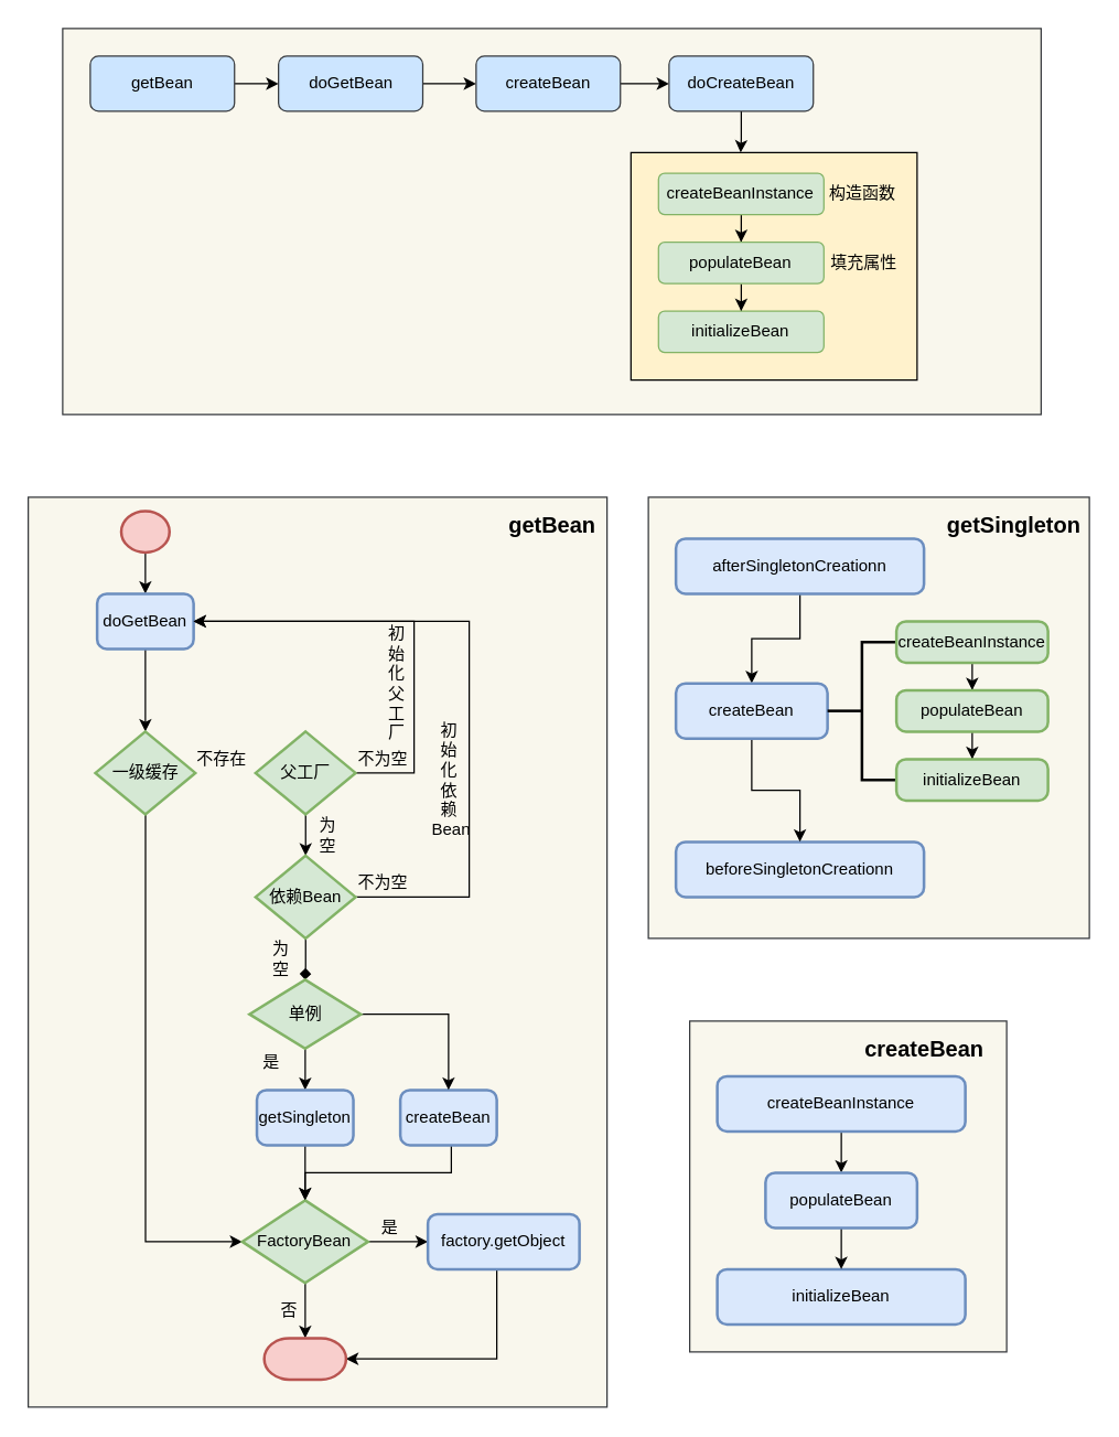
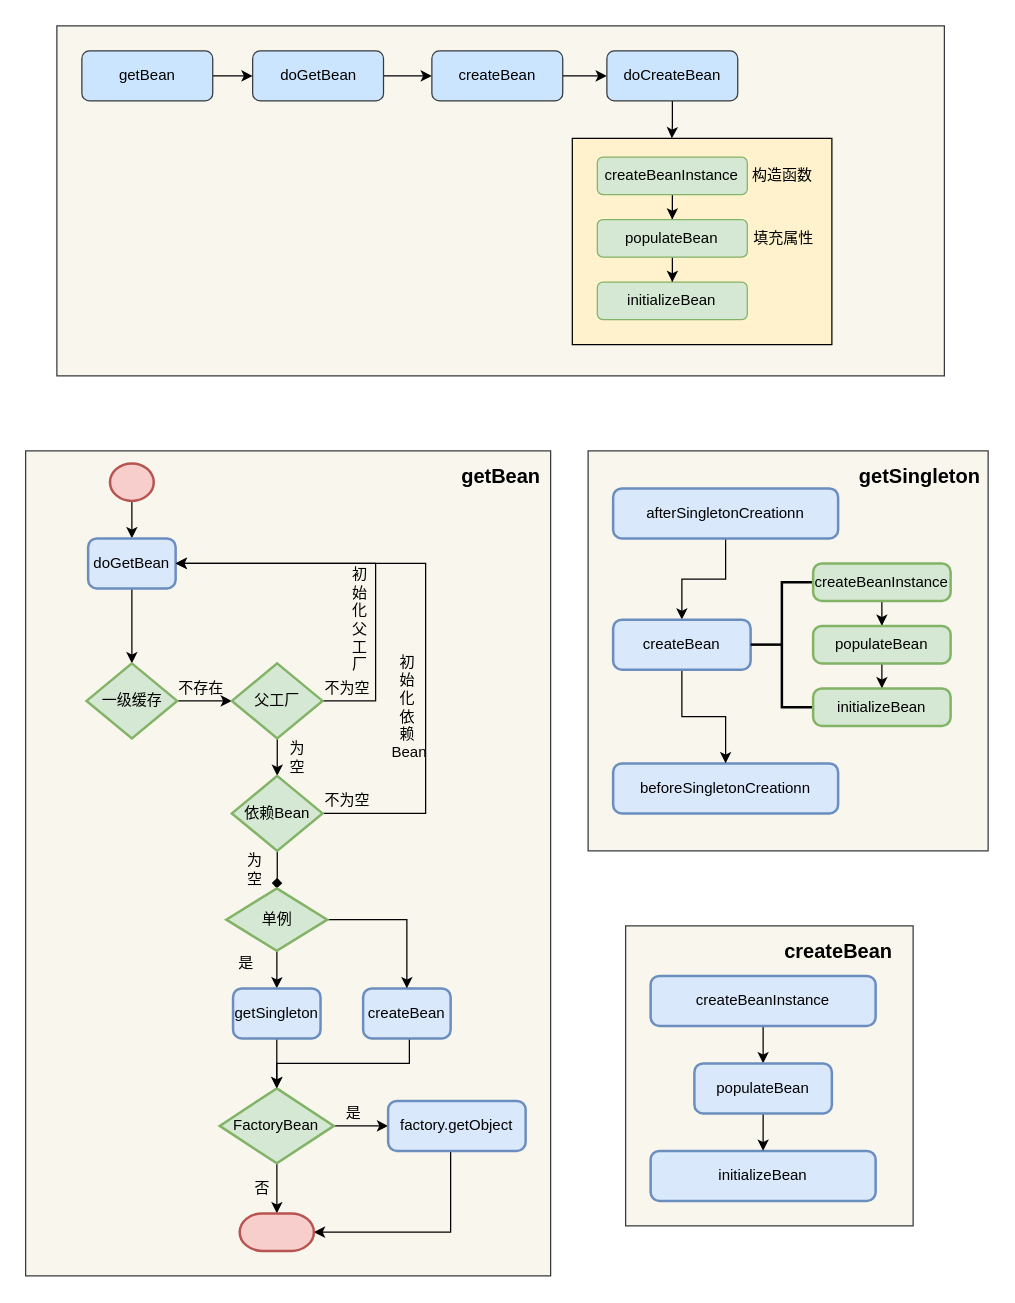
  <mxCell id="0" />
  <mxCell id="1" parent="0" />
  <mxCell id="2" value="" style="rounded=0;whiteSpace=wrap;html=1;strokeColor=#36393d;strokeWidth=1;fillColor=#f9f7ed;" vertex="1" parent="1"><mxGeometry x="470" y="360" width="320" height="320" as="geometry" /></mxCell>
  <mxCell id="3" value="" style="rounded=0;whiteSpace=wrap;html=1;strokeColor=#36393d;strokeWidth=1;fillColor=#f9f7ed;" vertex="1" parent="1"><mxGeometry x="45" y="20" width="710" height="280" as="geometry" /></mxCell>
  <mxCell id="4" value="" style="rounded=0;whiteSpace=wrap;html=1;fillColor=#fff2cc;" vertex="1" parent="1"><mxGeometry x="457.35" y="110" width="207.65" height="165" as="geometry" /></mxCell>
  <mxCell id="5" value="" style="rounded=0;whiteSpace=wrap;html=1;fillColor=#f9f7ed;strokeColor=#36393d;" vertex="1" parent="1"><mxGeometry x="20" y="360" width="420" height="660" as="geometry" /></mxCell>
  <mxCell id="6" value="" style="edgeStyle=orthogonalEdgeStyle;rounded=0;orthogonalLoop=1;jettySize=auto;html=1;" edge="1" parent="1" source="7" target="9"><mxGeometry relative="1" as="geometry"><Array as="points"><mxPoint x="105" y="400" /><mxPoint x="105" y="400" /></Array></mxGeometry></mxCell>
  <mxCell id="7" value="" style="strokeWidth=2;html=1;shape=mxgraph.flowchart.start_2;whiteSpace=wrap;fillColor=#f8cecc;strokeColor=#b85450;" vertex="1" parent="1"><mxGeometry x="87.5" y="370" width="35" height="30" as="geometry" /></mxCell>
  <mxCell id="8" value="" style="edgeStyle=orthogonalEdgeStyle;rounded=0;orthogonalLoop=1;jettySize=auto;html=1;entryX=0.5;entryY=0;entryDx=0;entryDy=0;entryPerimeter=0;" edge="1" parent="1" source="9" target="12"><mxGeometry relative="1" as="geometry"><mxPoint x="105" y="450" as="targetPoint" /></mxGeometry></mxCell>
  <mxCell id="9" value="doGetBean" style="rounded=1;whiteSpace=wrap;html=1;absoluteArcSize=1;arcSize=14;strokeWidth=2;fillColor=#dae8fc;strokeColor=#6c8ebf;" vertex="1" parent="1"><mxGeometry x="70" y="430" width="70" height="40" as="geometry" /></mxCell>
- <mxCell id="11" style="edgeStyle=orthogonalEdgeStyle;rounded=0;orthogonalLoop=1;jettySize=auto;html=1;entryX=0;entryY=0.5;entryDx=0;entryDy=0;entryPerimeter=0;" edge="1" parent="1" source="12" target="28"><mxGeometry relative="1" as="geometry"><Array as="points"><mxPoint x="105" y="900" /></Array></mxGeometry></mxCell>
+ <mxCell id="10" value="" style="edgeStyle=orthogonalEdgeStyle;rounded=0;orthogonalLoop=1;jettySize=auto;html=1;" edge="1" parent="1" source="12" target="15"><mxGeometry relative="1" as="geometry" /></mxCell>
  <mxCell id="12" value="一级缓存" style="strokeWidth=2;html=1;shape=mxgraph.flowchart.decision;whiteSpace=wrap;fillColor=#d5e8d4;strokeColor=#82b366;" vertex="1" parent="1"><mxGeometry x="68.75" y="530" width="72.5" height="60" as="geometry" /></mxCell>
  <mxCell id="13" style="edgeStyle=orthogonalEdgeStyle;rounded=0;orthogonalLoop=1;jettySize=auto;html=1;entryX=1;entryY=0.5;entryDx=0;entryDy=0;exitX=1;exitY=0.5;exitDx=0;exitDy=0;exitPerimeter=0;" edge="1" parent="1" source="15" target="9"><mxGeometry relative="1" as="geometry"><Array as="points"><mxPoint x="300" y="560" /><mxPoint x="300" y="450" /></Array></mxGeometry></mxCell>
  <mxCell id="14" value="" style="edgeStyle=orthogonalEdgeStyle;rounded=0;orthogonalLoop=1;jettySize=auto;html=1;" edge="1" parent="1" source="15" target="20"><mxGeometry relative="1" as="geometry" /></mxCell>
  <mxCell id="15" value="父工厂" style="strokeWidth=2;html=1;shape=mxgraph.flowchart.decision;whiteSpace=wrap;fillColor=#d5e8d4;strokeColor=#82b366;" vertex="1" parent="1"><mxGeometry x="185" y="530" width="72.5" height="60" as="geometry" /></mxCell>
  <mxCell id="16" value="不为空" style="text;html=1;resizable=0;autosize=1;align=center;verticalAlign=middle;points=[];fillColor=none;strokeColor=none;rounded=0;" vertex="1" parent="1"><mxGeometry x="251.88" y="540" width="50" height="20" as="geometry" /></mxCell>
  <mxCell id="17" value="不存在" style="text;html=1;resizable=0;autosize=1;align=center;verticalAlign=middle;points=[];fillColor=none;strokeColor=none;rounded=0;" vertex="1" parent="1"><mxGeometry x="135" y="540" width="50" height="20" as="geometry" /></mxCell>
  <mxCell id="18" style="edgeStyle=orthogonalEdgeStyle;rounded=0;orthogonalLoop=1;jettySize=auto;html=1;entryX=1;entryY=0.5;entryDx=0;entryDy=0;" edge="1" parent="1" source="20" target="9"><mxGeometry relative="1" as="geometry"><Array as="points"><mxPoint x="340" y="650" /><mxPoint x="340" y="450" /></Array></mxGeometry></mxCell>
  <mxCell id="19" value="" style="edgeStyle=orthogonalEdgeStyle;rounded=0;orthogonalLoop=1;jettySize=auto;html=1;endArrow=diamond;" edge="1" parent="1" source="20" target="38"><mxGeometry relative="1" as="geometry" /></mxCell>
  <mxCell id="20" value="依赖Bean" style="strokeWidth=2;html=1;shape=mxgraph.flowchart.decision;whiteSpace=wrap;fillColor=#d5e8d4;strokeColor=#82b366;" vertex="1" parent="1"><mxGeometry x="185" y="620" width="72.5" height="60" as="geometry" /></mxCell>
  <mxCell id="21" value="不为空" style="text;html=1;resizable=0;autosize=1;align=center;verticalAlign=middle;points=[];fillColor=none;strokeColor=none;rounded=0;" vertex="1" parent="1"><mxGeometry x="251.88" y="630" width="50" height="20" as="geometry" /></mxCell>
  <mxCell id="22" value="初&lt;br&gt;始&lt;br&gt;化&lt;br&gt;依&lt;br&gt;赖&lt;br&gt;&amp;nbsp;Bean" style="text;html=1;resizable=0;autosize=1;align=center;verticalAlign=middle;points=[];fillColor=none;strokeColor=none;rounded=0;" vertex="1" parent="1"><mxGeometry x="300" y="520" width="50" height="90" as="geometry" /></mxCell>
  <mxCell id="23" value="初&lt;br&gt;始&lt;br&gt;化&lt;br&gt;父&lt;br&gt;工&lt;br&gt;厂" style="text;html=1;resizable=0;autosize=1;align=center;verticalAlign=middle;points=[];fillColor=none;strokeColor=none;rounded=0;" vertex="1" parent="1"><mxGeometry x="271.88" y="450" width="30" height="90" as="geometry" /></mxCell>
  <mxCell id="24" style="edgeStyle=orthogonalEdgeStyle;rounded=0;orthogonalLoop=1;jettySize=auto;html=1;entryX=0.5;entryY=0;entryDx=0;entryDy=0;entryPerimeter=0;" edge="1" parent="1" source="25" target="28"><mxGeometry relative="1" as="geometry"><Array as="points"><mxPoint x="327" y="850" /><mxPoint x="221" y="850" /></Array></mxGeometry></mxCell>
  <mxCell id="25" value="createBean" style="rounded=1;whiteSpace=wrap;html=1;absoluteArcSize=1;arcSize=14;strokeWidth=2;fillColor=#dae8fc;strokeColor=#6c8ebf;" vertex="1" parent="1"><mxGeometry x="290" y="790" width="70" height="40" as="geometry" /></mxCell>
  <mxCell id="26" value="" style="edgeStyle=orthogonalEdgeStyle;rounded=0;orthogonalLoop=1;jettySize=auto;html=1;" edge="1" parent="1" source="28" target="30"><mxGeometry relative="1" as="geometry" /></mxCell>
  <mxCell id="27" value="" style="edgeStyle=orthogonalEdgeStyle;rounded=0;orthogonalLoop=1;jettySize=auto;html=1;" edge="1" parent="1" source="28" target="31"><mxGeometry relative="1" as="geometry" /></mxCell>
  <mxCell id="28" value="FactoryBean" style="strokeWidth=2;html=1;shape=mxgraph.flowchart.decision;whiteSpace=wrap;fillColor=#d5e8d4;strokeColor=#82b366;" vertex="1" parent="1"><mxGeometry x="175.31" y="870" width="91.25" height="60" as="geometry" /></mxCell>
  <mxCell id="29" style="edgeStyle=orthogonalEdgeStyle;rounded=0;orthogonalLoop=1;jettySize=auto;html=1;entryX=1;entryY=0.5;entryDx=0;entryDy=0;entryPerimeter=0;exitX=0.5;exitY=1;exitDx=0;exitDy=0;" edge="1" parent="1" source="30" target="31"><mxGeometry relative="1" as="geometry"><mxPoint x="365" y="960" as="sourcePoint" /><Array as="points"><mxPoint x="360" y="920" /><mxPoint x="360" y="985" /></Array></mxGeometry></mxCell>
  <mxCell id="30" value="factory.getObject" style="rounded=1;whiteSpace=wrap;html=1;absoluteArcSize=1;arcSize=14;strokeWidth=2;fillColor=#dae8fc;strokeColor=#6c8ebf;" vertex="1" parent="1"><mxGeometry x="310" y="880" width="110" height="40" as="geometry" /></mxCell>
  <mxCell id="31" value="" style="strokeWidth=2;html=1;shape=mxgraph.flowchart.terminator;whiteSpace=wrap;fillColor=#f8cecc;strokeColor=#b85450;" vertex="1" parent="1"><mxGeometry x="191.25" y="970" width="59.37" height="30" as="geometry" /></mxCell>
  <mxCell id="32" value="是" style="text;html=1;resizable=0;autosize=1;align=center;verticalAlign=middle;points=[];fillColor=none;strokeColor=none;rounded=0;" vertex="1" parent="1"><mxGeometry x="266.56" y="880" width="30" height="20" as="geometry" /></mxCell>
  <mxCell id="33" value="否" style="text;html=1;resizable=0;autosize=1;align=center;verticalAlign=middle;points=[];fillColor=none;strokeColor=none;rounded=0;" vertex="1" parent="1"><mxGeometry x="193.96" y="940" width="30" height="20" as="geometry" /></mxCell>
  <mxCell id="34" value="为&lt;br&gt;空" style="text;html=1;resizable=0;autosize=1;align=center;verticalAlign=middle;points=[];fillColor=none;strokeColor=none;rounded=0;" vertex="1" parent="1"><mxGeometry x="187.88" y="680" width="30" height="30" as="geometry" /></mxCell>
  <mxCell id="35" value="为&lt;br&gt;空" style="text;html=1;resizable=0;autosize=1;align=center;verticalAlign=middle;points=[];fillColor=none;strokeColor=none;rounded=0;" vertex="1" parent="1"><mxGeometry x="221.88" y="590" width="30" height="30" as="geometry" /></mxCell>
  <mxCell id="36" value="" style="edgeStyle=orthogonalEdgeStyle;rounded=0;orthogonalLoop=1;jettySize=auto;html=1;entryX=0.5;entryY=0;entryDx=0;entryDy=0;" edge="1" parent="1" source="38" target="25"><mxGeometry relative="1" as="geometry" /></mxCell>
  <mxCell id="37" value="" style="edgeStyle=orthogonalEdgeStyle;rounded=0;orthogonalLoop=1;jettySize=auto;html=1;entryX=0.5;entryY=0;entryDx=0;entryDy=0;" edge="1" parent="1" source="38" target="40"><mxGeometry relative="1" as="geometry" /></mxCell>
  <mxCell id="38" value="单例" style="strokeWidth=2;html=1;shape=mxgraph.flowchart.decision;whiteSpace=wrap;fillColor=#d5e8d4;strokeColor=#82b366;" vertex="1" parent="1"><mxGeometry x="180.56" y="710" width="80.75" height="50" as="geometry" /></mxCell>
  <mxCell id="39" value="" style="edgeStyle=orthogonalEdgeStyle;rounded=0;orthogonalLoop=1;jettySize=auto;html=1;entryX=0.5;entryY=0;entryDx=0;entryDy=0;entryPerimeter=0;" edge="1" parent="1" source="40" target="28"><mxGeometry relative="1" as="geometry" /></mxCell>
  <mxCell id="40" value="getSingleton" style="rounded=1;whiteSpace=wrap;html=1;absoluteArcSize=1;arcSize=14;strokeWidth=2;fillColor=#dae8fc;strokeColor=#6c8ebf;" vertex="1" parent="1"><mxGeometry x="185.93" y="790" width="70" height="40" as="geometry" /></mxCell>
  <mxCell id="41" value="是" style="text;html=1;resizable=0;autosize=1;align=center;verticalAlign=middle;points=[];fillColor=none;strokeColor=none;rounded=0;" vertex="1" parent="1"><mxGeometry x="180.56" y="760" width="30" height="20" as="geometry" /></mxCell>
  <mxCell id="42" value="&lt;b&gt;&lt;font style=&quot;font-size: 16px&quot;&gt;getBean&lt;/font&gt;&lt;/b&gt;" style="text;html=1;resizable=0;autosize=1;align=center;verticalAlign=middle;points=[];fillColor=none;strokeColor=none;rounded=0;" vertex="1" parent="1"><mxGeometry x="360" y="370" width="80" height="20" as="geometry" /></mxCell>
  <mxCell id="43" value="" style="edgeStyle=orthogonalEdgeStyle;rounded=0;orthogonalLoop=1;jettySize=auto;html=1;" edge="1" parent="1" source="44" target="46"><mxGeometry relative="1" as="geometry" /></mxCell>
  <mxCell id="44" value="getBean" style="rounded=1;whiteSpace=wrap;html=1;fillColor=#cce5ff;strokeColor=#36393d;" vertex="1" parent="1"><mxGeometry x="65" y="40" width="104.69" height="40" as="geometry" /></mxCell>
  <mxCell id="45" value="" style="edgeStyle=orthogonalEdgeStyle;rounded=0;orthogonalLoop=1;jettySize=auto;html=1;" edge="1" parent="1" source="46" target="48"><mxGeometry relative="1" as="geometry" /></mxCell>
  <mxCell id="46" value="doGetBean" style="rounded=1;whiteSpace=wrap;html=1;fillColor=#cce5ff;strokeColor=#36393d;" vertex="1" parent="1"><mxGeometry x="201.62" y="40" width="104.69" height="40" as="geometry" /></mxCell>
  <mxCell id="47" value="" style="edgeStyle=orthogonalEdgeStyle;rounded=0;orthogonalLoop=1;jettySize=auto;html=1;" edge="1" parent="1" source="48" target="50"><mxGeometry relative="1" as="geometry" /></mxCell>
  <mxCell id="48" value="createBean" style="rounded=1;whiteSpace=wrap;html=1;fillColor=#cce5ff;strokeColor=#36393d;" vertex="1" parent="1"><mxGeometry x="345" y="40" width="104.69" height="40" as="geometry" /></mxCell>
  <mxCell id="49" value="" style="edgeStyle=orthogonalEdgeStyle;rounded=0;orthogonalLoop=1;jettySize=auto;html=1;" edge="1" parent="1" source="50"><mxGeometry relative="1" as="geometry"><mxPoint x="537" y="110" as="targetPoint" /></mxGeometry></mxCell>
  <mxCell id="50" value="doCreateBean" style="rounded=1;whiteSpace=wrap;html=1;fillColor=#cce5ff;strokeColor=#36393d;" vertex="1" parent="1"><mxGeometry x="485" y="40" width="104.69" height="40" as="geometry" /></mxCell>
  <mxCell id="51" value="" style="edgeStyle=orthogonalEdgeStyle;rounded=0;orthogonalLoop=1;jettySize=auto;html=1;entryX=0.5;entryY=0;entryDx=0;entryDy=0;" edge="1" parent="1" source="52" target="54"><mxGeometry relative="1" as="geometry"><mxPoint x="537.35" y="195" as="targetPoint" /></mxGeometry></mxCell>
  <mxCell id="52" value="createBeanInstance" style="rounded=1;whiteSpace=wrap;html=1;fillColor=#d5e8d4;strokeColor=#82b366;" vertex="1" parent="1"><mxGeometry x="477.35" y="125" width="120" height="30" as="geometry" /></mxCell>
  <mxCell id="53" value="" style="edgeStyle=orthogonalEdgeStyle;rounded=0;orthogonalLoop=1;jettySize=auto;html=1;" edge="1" parent="1" source="54" target="55"><mxGeometry relative="1" as="geometry" /></mxCell>
  <mxCell id="54" value="populateBean" style="rounded=1;whiteSpace=wrap;html=1;fillColor=#d5e8d4;strokeColor=#82b366;" vertex="1" parent="1"><mxGeometry x="477.35" y="175" width="120" height="30" as="geometry" /></mxCell>
  <mxCell id="55" value="initializeBean" style="rounded=1;whiteSpace=wrap;html=1;fillColor=#d5e8d4;strokeColor=#82b366;" vertex="1" parent="1"><mxGeometry x="477.35" y="225" width="120" height="30" as="geometry" /></mxCell>
  <mxCell id="56" value="构造函数" style="text;html=1;resizable=0;autosize=1;align=center;verticalAlign=middle;points=[];fillColor=none;strokeColor=none;rounded=0;" vertex="1" parent="1"><mxGeometry x="595" y="130" width="60" height="20" as="geometry" /></mxCell>
  <mxCell id="57" value="填充属性" style="text;html=1;resizable=0;autosize=1;align=center;verticalAlign=middle;points=[];fillColor=none;strokeColor=none;rounded=0;" vertex="1" parent="1"><mxGeometry x="596" y="180" width="60" height="20" as="geometry" /></mxCell>
  <mxCell id="58" value="" style="edgeStyle=orthogonalEdgeStyle;rounded=0;orthogonalLoop=1;jettySize=auto;html=1;entryX=0.5;entryY=0;entryDx=0;entryDy=0;" edge="1" parent="1" source="59" target="62"><mxGeometry relative="1" as="geometry" /></mxCell>
  <mxCell id="59" value="afterSingletonCreationn" style="rounded=1;whiteSpace=wrap;html=1;absoluteArcSize=1;arcSize=14;strokeWidth=2;fillColor=#dae8fc;strokeColor=#6c8ebf;" vertex="1" parent="1"><mxGeometry x="490" y="390" width="180" height="40" as="geometry" /></mxCell>
  <mxCell id="60" value="beforeSingletonCreationn" style="rounded=1;whiteSpace=wrap;html=1;absoluteArcSize=1;arcSize=14;strokeWidth=2;fillColor=#dae8fc;strokeColor=#6c8ebf;" vertex="1" parent="1"><mxGeometry x="490" y="610" width="180" height="40" as="geometry" /></mxCell>
  <mxCell id="61" value="" style="edgeStyle=orthogonalEdgeStyle;rounded=0;orthogonalLoop=1;jettySize=auto;html=1;" edge="1" parent="1" source="62" target="60"><mxGeometry relative="1" as="geometry" /></mxCell>
  <mxCell id="62" value="createBean" style="rounded=1;whiteSpace=wrap;html=1;absoluteArcSize=1;arcSize=14;strokeWidth=2;fillColor=#dae8fc;strokeColor=#6c8ebf;" vertex="1" parent="1"><mxGeometry x="490" y="495" width="110" height="40" as="geometry" /></mxCell>
  <mxCell id="63" value="" style="strokeWidth=2;html=1;shape=mxgraph.flowchart.annotation_2;align=left;labelPosition=right;pointerEvents=1;fillColor=none;" vertex="1" parent="1"><mxGeometry x="600" y="465" width="50" height="100" as="geometry" /></mxCell>
  <mxCell id="64" value="" style="edgeStyle=orthogonalEdgeStyle;rounded=0;orthogonalLoop=1;jettySize=auto;html=1;entryX=0.5;entryY=0;entryDx=0;entryDy=0;" edge="1" parent="1" source="65" target="67"><mxGeometry relative="1" as="geometry" /></mxCell>
  <mxCell id="65" value="createBeanInstance" style="rounded=1;whiteSpace=wrap;html=1;absoluteArcSize=1;arcSize=14;strokeWidth=2;fillColor=#d5e8d4;strokeColor=#82b366;" vertex="1" parent="1"><mxGeometry x="650" y="450" width="110" height="30" as="geometry" /></mxCell>
  <mxCell id="66" value="" style="edgeStyle=orthogonalEdgeStyle;rounded=0;orthogonalLoop=1;jettySize=auto;html=1;" edge="1" parent="1" source="67" target="68"><mxGeometry relative="1" as="geometry" /></mxCell>
  <mxCell id="67" value="&lt;span&gt;populateBean&lt;/span&gt;" style="rounded=1;whiteSpace=wrap;html=1;absoluteArcSize=1;arcSize=14;strokeWidth=2;fillColor=#d5e8d4;strokeColor=#82b366;" vertex="1" parent="1"><mxGeometry x="650" y="500" width="110" height="30" as="geometry" /></mxCell>
  <mxCell id="68" value="initializeBean" style="rounded=1;whiteSpace=wrap;html=1;absoluteArcSize=1;arcSize=14;strokeWidth=2;fillColor=#d5e8d4;strokeColor=#82b366;" vertex="1" parent="1"><mxGeometry x="650" y="550" width="110" height="30" as="geometry" /></mxCell>
  <mxCell id="69" value="&lt;b&gt;&lt;font style=&quot;font-size: 16px&quot;&gt;getSingleton&lt;/font&gt;&lt;/b&gt;" style="text;html=1;resizable=0;autosize=1;align=center;verticalAlign=middle;points=[];fillColor=none;strokeColor=none;rounded=0;" vertex="1" parent="1"><mxGeometry x="680" y="370" width="110" height="20" as="geometry" /></mxCell>
  <mxCell id="70" value="" style="rounded=0;whiteSpace=wrap;html=1;strokeColor=#36393d;strokeWidth=1;fillColor=#f9f7ed;" vertex="1" parent="1"><mxGeometry x="500" y="740" width="230" height="240" as="geometry" /></mxCell>
  <mxCell id="71" value="" style="edgeStyle=orthogonalEdgeStyle;rounded=0;orthogonalLoop=1;jettySize=auto;html=1;entryX=0.5;entryY=0;entryDx=0;entryDy=0;" edge="1" parent="1" source="72" target="75"><mxGeometry relative="1" as="geometry" /></mxCell>
  <mxCell id="72" value="createBeanInstance" style="rounded=1;whiteSpace=wrap;html=1;absoluteArcSize=1;arcSize=14;strokeWidth=2;fillColor=#dae8fc;strokeColor=#6c8ebf;" vertex="1" parent="1"><mxGeometry x="520" y="780" width="180" height="40" as="geometry" /></mxCell>
  <mxCell id="73" value="initializeBean" style="rounded=1;whiteSpace=wrap;html=1;absoluteArcSize=1;arcSize=14;strokeWidth=2;fillColor=#dae8fc;strokeColor=#6c8ebf;" vertex="1" parent="1"><mxGeometry x="520" y="920" width="180" height="40" as="geometry" /></mxCell>
  <mxCell id="74" value="" style="edgeStyle=orthogonalEdgeStyle;rounded=0;orthogonalLoop=1;jettySize=auto;html=1;" edge="1" parent="1" source="75" target="73"><mxGeometry relative="1" as="geometry" /></mxCell>
  <mxCell id="75" value="populateBean" style="rounded=1;whiteSpace=wrap;html=1;absoluteArcSize=1;arcSize=14;strokeWidth=2;fillColor=#dae8fc;strokeColor=#6c8ebf;" vertex="1" parent="1"><mxGeometry x="555" y="850" width="110" height="40" as="geometry" /></mxCell>
  <mxCell id="76" value="" style="edgeStyle=orthogonalEdgeStyle;rounded=0;orthogonalLoop=1;jettySize=auto;html=1;entryX=0.5;entryY=0;entryDx=0;entryDy=0;" edge="1" parent="1"><mxGeometry relative="1" as="geometry"><mxPoint x="695" y="930" as="sourcePoint" /></mxGeometry></mxCell>
  <mxCell id="77" value="" style="edgeStyle=orthogonalEdgeStyle;rounded=0;orthogonalLoop=1;jettySize=auto;html=1;" edge="1" parent="1"><mxGeometry relative="1" as="geometry"><mxPoint x="695" y="980" as="sourcePoint" /></mxGeometry></mxCell>
  <mxCell id="78" value="&lt;b&gt;&lt;font style=&quot;font-size: 16px&quot;&gt;createBean&lt;/font&gt;&lt;/b&gt;" style="text;html=1;resizable=0;autosize=1;align=center;verticalAlign=middle;points=[];fillColor=none;strokeColor=none;rounded=0;" vertex="1" parent="1"><mxGeometry x="620" y="750" width="100" height="20" as="geometry" /></mxCell>
